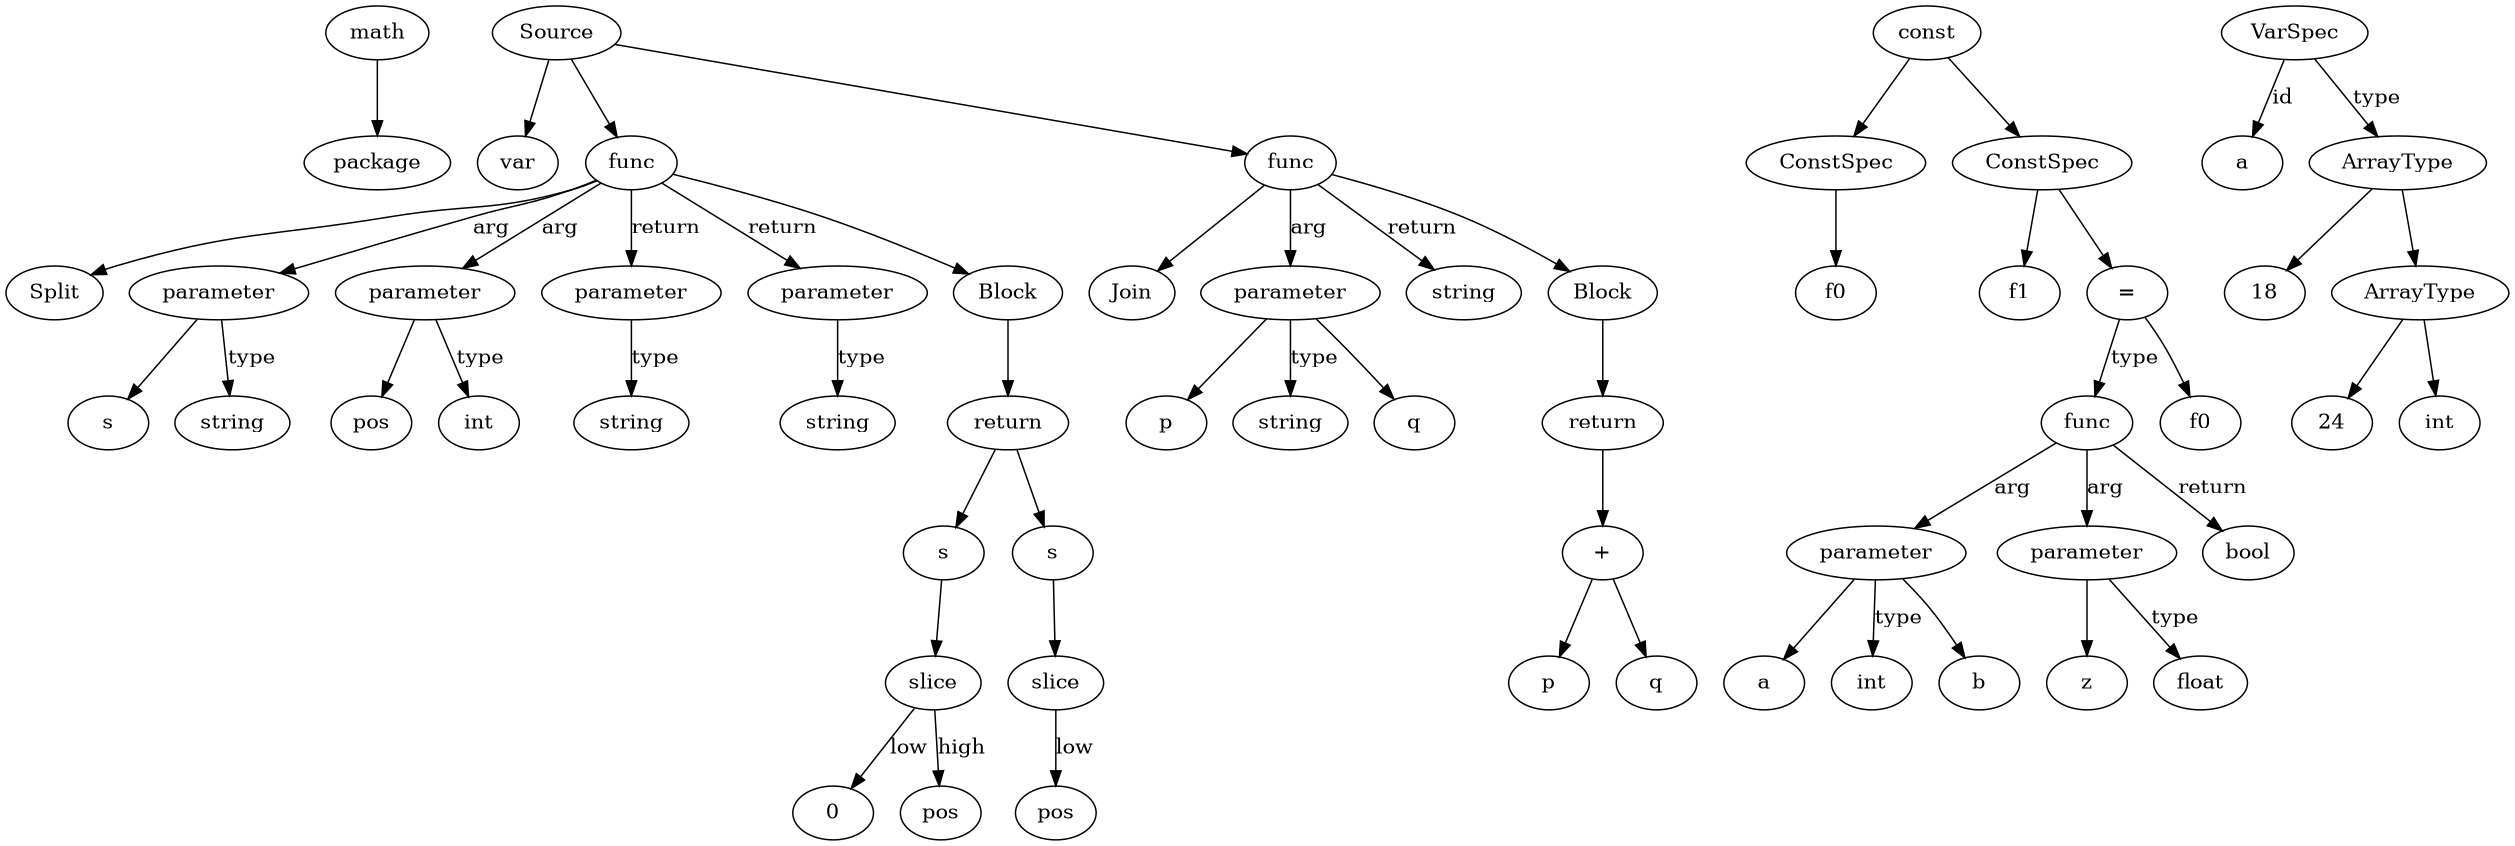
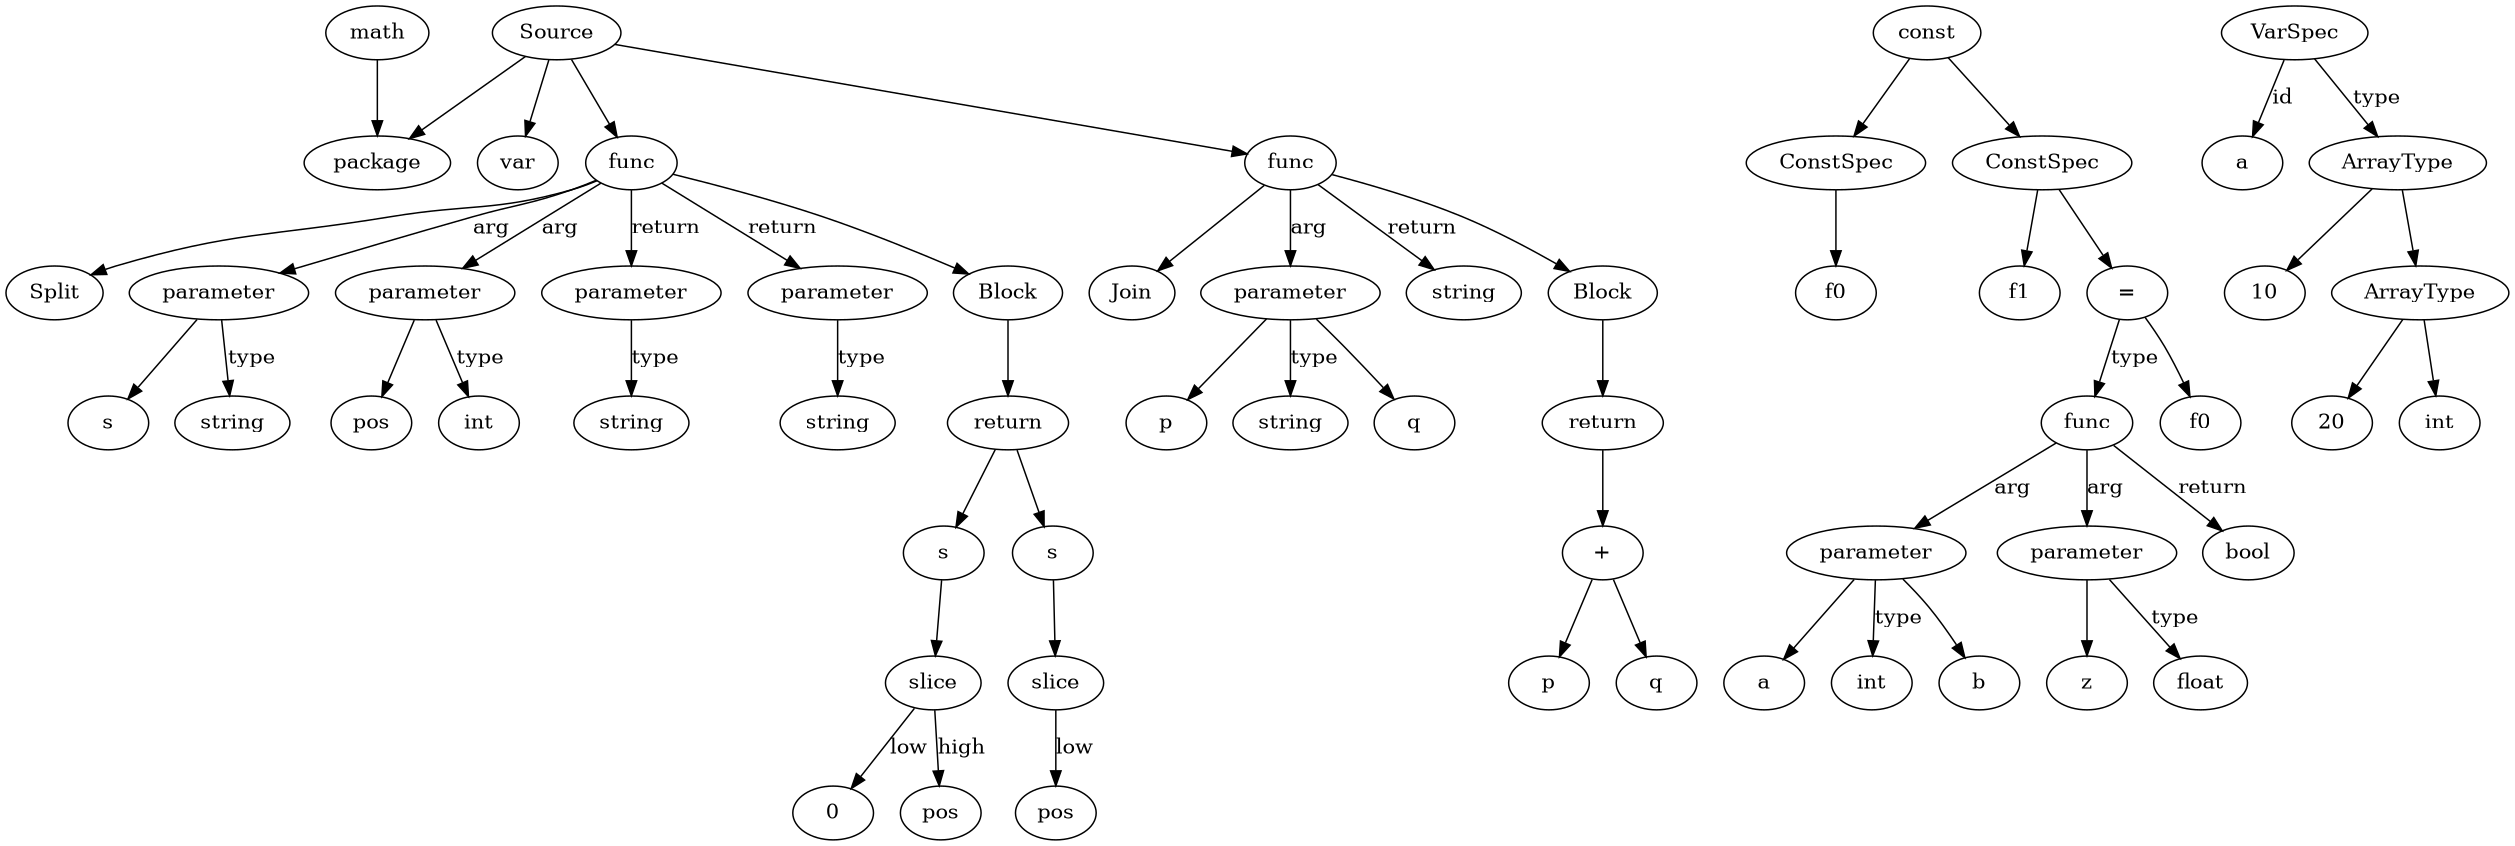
  digraph {
    n1 [label=package]
    n2 [label=math]
    n3 [label=f0]
    n4 [label=ConstSpec]
    n5 [label=f1]
    n6 [label=a]
    n7 [label=int]
    n8 [label=parameter]
    b
    n10 [label=z]
    n11 [label=float]
    n12 [label=parameter]
    n13 [label=bool]
    n14 [label=func]
    n15 [label=f0]
    n16 [label="="]
    n17 [label=ConstSpec]
    n18 [label=const]
    n19 [label=a]
-   n20 [label=18]
-   n21 [label=24]
+   n20 [label=10]
+   n21 [label=20]
    n22 [label=int]
    n23 [label=ArrayType]
    n24 [label=ArrayType]
    n25 [label=VarSpec]
    n26 [label=var]
    n27 [label=Split]
    n28 [label=s]
    n29 [label=string]
    n30 [label=parameter]
    n31 [label=pos]
    n32 [label=int]
    n33 [label=parameter]
    n34 [label=string]
    n35 [label=parameter]
    n36 [label=string]
    n37 [label=parameter]
    n38 [label=func]
    n39 [label=Block]
    n40 [label=return]
    n41 [label=s]
    n42 [label=slice]
    n43 [label=0]
    n44 [label=pos]
    n45 [label=s]
    n46 [label=slice]
    n47 [label=pos]
    n48 [label=Join]
    n49 [label=p]
    n50 [label=string]
    n51 [label=parameter]
    q
    n53 [label=string]
    n54 [label=func]
    n55 [label=Block]
    n56 [label=return]
    n57 [label=p]
    n58 [label=q]
    n59 [label="+"]
    n60 [label=Source]
    n2 -> n1
    n4 -> n3
    n8 -> n6
    n8 -> n7 [label=type]
    n8 -> b
    n12 -> n10
    n12 -> n11 [label=type]
    n14 -> n8 [label=arg]
    n14 -> n12 [label=arg]
    n14 -> n13 [label=return]
    n16 -> n14 [label=type]
    n16 -> n15
    n17 -> n5
    n17 -> n16
    n18 -> n4
    n18 -> n17
    n23 -> n21
    n23 -> n22
    n24 -> n20
    n24 -> n23
    n25 -> n19 [label=id]
    n25 -> n24 [label=type]
    n30 -> n28
    n30 -> n29 [label=type]
    n33 -> n31
    n33 -> n32 [label=type]
    n35 -> n34 [label=type]
    n37 -> n36 [label=type]
    n38 -> n27
    n38 -> n30 [label=arg]
    n38 -> n33 [label=arg]
    n38 -> n35 [label=return]
    n38 -> n37 [label=return]
    n38 -> n39
    n39 -> n40
    n40 -> n41
    n40 -> n45
    n41 -> n42
    n42 -> n43 [label=low]
    n42 -> n44 [label=high]
    n45 -> n46
    n46 -> n47 [label=low]
    n51 -> n49
    n51 -> n50 [label=type]
    n51 -> q
    n54 -> n48
    n54 -> n51 [label=arg]
    n54 -> n53 [label=return]
    n54 -> n55
    n55 -> n56
    n56 -> n59
    n59 -> n57
    n59 -> n58
+   n60 -> n1
    n60 -> n26
    n60 -> n38
    n60 -> n54
  }
